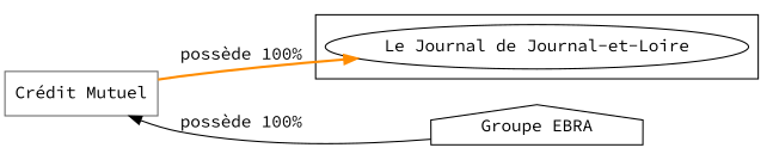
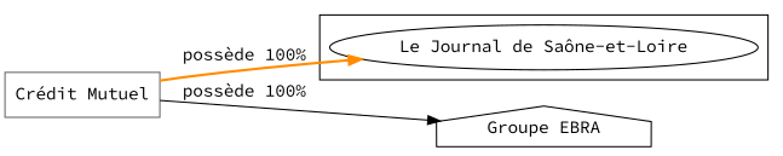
  digraph {
    fontname="Source Code Pro"
    rankdir=LR
    node [color=black fontname="Source Code Pro"]
    edge [fontname="Source Code Pro"]
-   n1 [label="Le Journal de Journal-et-Loire"]
+   n1 [label="Le Journal de Saône-et-Loire"]
    n2 [color=gray40 label="Crédit Mutuel" shape=box]
    n3 [label="Groupe EBRA" shape=house]
    subgraph cluster_1 {
      n1
    }
    subgraph sub_2 {
      n2
    }
    n2 -> n1 [color=darkorange label="possède 100%" style=bold]
-   n3 -> n2 [color=black label="possède 100%" style=solid]
+   n2 -> n3 [color=black label="possède 100%" style=solid]
  }
